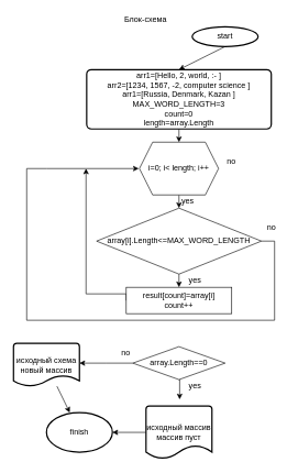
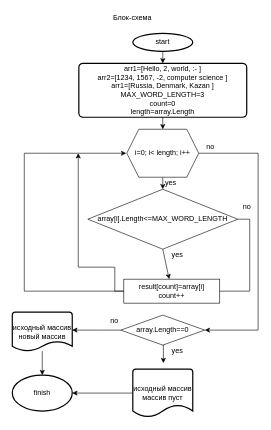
  <mxCell id="0" />
  <mxCell id="1" parent="0" />
  <mxCell id="2" style="edgeStyle=none;rounded=0;orthogonalLoop=1;jettySize=auto;html=1;exitX=0.5;exitY=1;exitDx=0;exitDy=0;exitPerimeter=0;entryX=0.5;entryY=0;entryDx=0;entryDy=0;" parent="1" source="3" target="5" edge="1"><mxGeometry relative="1" as="geometry" /></mxCell>
- <mxCell id="3" value="start" style="strokeWidth=2;html=1;shape=mxgraph.flowchart.start_1;whiteSpace=wrap;" parent="1" vertex="1"><mxGeometry x="291" y="40" width="100" height="30" as="geometry" /></mxCell>
+ <mxCell id="3" value="start" style="strokeWidth=2;html=1;shape=mxgraph.flowchart.start_1;whiteSpace=wrap;" parent="1" vertex="1"><mxGeometry x="221" y="55" width="100" height="30" as="geometry" /></mxCell>
  <mxCell id="4" style="edgeStyle=none;rounded=0;orthogonalLoop=1;jettySize=auto;html=1;exitX=0.5;exitY=1;exitDx=0;exitDy=0;entryX=0.5;entryY=0;entryDx=0;entryDy=0;" parent="1" source="5" target="20" edge="1"><mxGeometry relative="1" as="geometry" /></mxCell>
  <mxCell id="5" value="arr1=[Hello, 2, world, :- ]&lt;br&gt;arr2=[1234, 1567, -2, computer science ]&lt;br&gt;arr1=[Russia, Denmark, Kazan ]&lt;br&gt;MAX_WORD_LENGTH=3&lt;br&gt;count=0&lt;br&gt;length=array.Length&lt;br&gt;" style="rounded=1;whiteSpace=wrap;html=1;absoluteArcSize=1;arcSize=14;strokeWidth=2;" parent="1" vertex="1"><mxGeometry x="131" y="105" width="280" height="90" as="geometry" /></mxCell>
- <mxCell id="6" value="finish" style="strokeWidth=2;html=1;shape=mxgraph.flowchart.start_1;whiteSpace=wrap;" parent="1" vertex="1"><mxGeometry x="70" y="625" width="100" height="60" as="geometry" /></mxCell>
+ <mxCell id="6" value="finish" style="strokeWidth=2;html=1;shape=mxgraph.flowchart.start_1;whiteSpace=wrap;" parent="1" vertex="1"><mxGeometry x="20" y="625" width="100" height="60" as="geometry" /></mxCell>
  <mxCell id="7" style="edgeStyle=none;rounded=0;orthogonalLoop=1;jettySize=auto;html=1;exitX=0.5;exitY=1;exitDx=0;exitDy=0;" parent="1" source="9" target="11" edge="1"><mxGeometry relative="1" as="geometry" /></mxCell>
  <mxCell id="8" style="edgeStyle=orthogonalEdgeStyle;rounded=0;orthogonalLoop=1;jettySize=auto;html=1;exitX=1;exitY=0.5;exitDx=0;exitDy=0;" edge="1" parent="1" source="9"><mxGeometry relative="1" as="geometry"><mxPoint x="210" y="255" as="targetPoint" /><Array as="points"><mxPoint x="416" y="365" /><mxPoint x="416" y="485" /><mxPoint x="40" y="485" /><mxPoint x="40" y="255" /><mxPoint x="70" y="255" /></Array></mxGeometry></mxCell>
  <mxCell id="9" value="array[i].Length&amp;lt;=MAX_WORD_LENGTH" style="rhombus;whiteSpace=wrap;html=1;" parent="1" vertex="1"><mxGeometry x="146" y="315" width="250" height="100" as="geometry" /></mxCell>
  <mxCell id="10" style="edgeStyle=orthogonalEdgeStyle;rounded=0;orthogonalLoop=1;jettySize=auto;html=1;exitX=0;exitY=0.5;exitDx=0;exitDy=0;" parent="1" source="11" edge="1"><mxGeometry relative="1" as="geometry"><mxPoint x="130" y="255" as="targetPoint" /><Array as="points"><mxPoint x="191" y="445" /><mxPoint x="130" y="445" /></Array></mxGeometry></mxCell>
- <mxCell id="11" value="result[count]=array[i]&lt;br&gt;count++" style="rounded=0;whiteSpace=wrap;html=1;" parent="1" vertex="1"><mxGeometry x="191" y="435" width="160" height="40" as="geometry" /></mxCell>
+ <mxCell id="11" value="result[count]=array[i]&lt;br&gt;count++" style="rounded=0;whiteSpace=wrap;html=1;" parent="1" vertex="1"><mxGeometry x="206" y="465" width="160" height="40" as="geometry" /></mxCell>
  <mxCell id="12" style="edgeStyle=orthogonalEdgeStyle;rounded=0;orthogonalLoop=1;jettySize=auto;html=1;exitX=0.5;exitY=1;exitDx=0;exitDy=0;entryX=0.455;entryY=0;entryDx=0;entryDy=0;entryPerimeter=0;" edge="1" parent="1" source="14"><mxGeometry relative="1" as="geometry"><mxPoint x="271.97" y="605" as="targetPoint" /></mxGeometry></mxCell>
  <mxCell id="13" style="edgeStyle=orthogonalEdgeStyle;rounded=0;orthogonalLoop=1;jettySize=auto;html=1;exitX=0;exitY=0.5;exitDx=0;exitDy=0;" edge="1" parent="1" source="14"><mxGeometry relative="1" as="geometry"><mxPoint x="120" y="550" as="targetPoint" /></mxGeometry></mxCell>
  <mxCell id="14" value="array.Length==0" style="rhombus;whiteSpace=wrap;html=1;" parent="1" vertex="1"><mxGeometry x="201" y="525" width="140" height="50" as="geometry" /></mxCell>
  <mxCell id="15" style="edgeStyle=orthogonalEdgeStyle;rounded=0;orthogonalLoop=1;jettySize=auto;html=1;exitX=0;exitY=0.5;exitDx=0;exitDy=0;exitPerimeter=0;entryX=1;entryY=0.5;entryDx=0;entryDy=0;entryPerimeter=0;" edge="1" parent="1" source="16" target="6"><mxGeometry relative="1" as="geometry" /></mxCell>
  <mxCell id="16" value="исходный массив&lt;br&gt;массив пуст" style="strokeWidth=2;html=1;shape=mxgraph.flowchart.document2;whiteSpace=wrap;size=0.25;" parent="1" vertex="1"><mxGeometry x="221" y="615" width="100" height="80" as="geometry" /></mxCell>
  <mxCell id="17" value="Блок-схема" style="text;html=1;align=center;verticalAlign=middle;resizable=0;points=[];autosize=1;" parent="1" vertex="1"><mxGeometry x="180" y="20" width="80" height="20" as="geometry" /></mxCell>
  <mxCell id="18" style="edgeStyle=none;rounded=0;orthogonalLoop=1;jettySize=auto;html=1;exitX=0.5;exitY=1;exitDx=0;exitDy=0;entryX=0.5;entryY=0;entryDx=0;entryDy=0;" parent="1" source="20" target="9" edge="1"><mxGeometry relative="1" as="geometry" /></mxCell>
+ <mxCell id="19" style="edgeStyle=orthogonalEdgeStyle;rounded=0;orthogonalLoop=1;jettySize=auto;html=1;exitX=1;exitY=0.5;exitDx=0;exitDy=0;entryX=1;entryY=0.5;entryDx=0;entryDy=0;" parent="1" source="20" target="14" edge="1"><mxGeometry relative="1" as="geometry"><Array as="points"><mxPoint x="430" y="255" /><mxPoint x="430" y="550" /></Array></mxGeometry></mxCell>
  <mxCell id="20" value="i=0; i&amp;lt; length; i++" style="shape=hexagon;perimeter=hexagonPerimeter2;whiteSpace=wrap;html=1;fixedSize=1;" parent="1" vertex="1"><mxGeometry x="211" y="215" width="120" height="80" as="geometry" /></mxCell>
  <mxCell id="21" value="yes" style="text;html=1;align=center;verticalAlign=middle;resizable=0;points=[];autosize=1;" parent="1" vertex="1"><mxGeometry x="269" y="295" width="30" height="20" as="geometry" /></mxCell>
  <mxCell id="22" value="yes" style="text;html=1;align=center;verticalAlign=middle;resizable=0;points=[];autosize=1;" parent="1" vertex="1"><mxGeometry x="280" y="415" width="30" height="20" as="geometry" /></mxCell>
  <mxCell id="23" value="no" style="text;html=1;align=center;verticalAlign=middle;resizable=0;points=[];autosize=1;" parent="1" vertex="1"><mxGeometry x="396" y="335" width="30" height="20" as="geometry" /></mxCell>
  <mxCell id="24" value="no" style="text;html=1;align=center;verticalAlign=middle;resizable=0;points=[];autosize=1;" vertex="1" parent="1"><mxGeometry x="335" y="235" width="30" height="20" as="geometry" /></mxCell>
  <mxCell id="25" value="yes" style="text;html=1;align=center;verticalAlign=middle;resizable=0;points=[];autosize=1;" vertex="1" parent="1"><mxGeometry x="280" y="575" width="30" height="20" as="geometry" /></mxCell>
  <mxCell id="26" value="" style="edgeStyle=none;rounded=0;orthogonalLoop=1;jettySize=auto;html=1;" edge="1" parent="1" source="27" target="6"><mxGeometry relative="1" as="geometry" /></mxCell>
- <mxCell id="27" value="исходный схема&lt;br&gt;новый массив" style="strokeWidth=2;html=1;shape=mxgraph.flowchart.document2;whiteSpace=wrap;size=0.25;" vertex="1" parent="1"><mxGeometry x="20" y="520" width="100" height="65" as="geometry" /></mxCell>
+ <mxCell id="27" value="исходный массив&lt;br&gt;новый массив" style="strokeWidth=2;html=1;shape=mxgraph.flowchart.document2;whiteSpace=wrap;size=0.25;" vertex="1" parent="1"><mxGeometry x="20" y="520" width="100" height="65" as="geometry" /></mxCell>
  <mxCell id="28" value="no" style="text;html=1;align=center;verticalAlign=middle;resizable=0;points=[];autosize=1;" vertex="1" parent="1"><mxGeometry x="175" y="525" width="30" height="20" as="geometry" /></mxCell>
